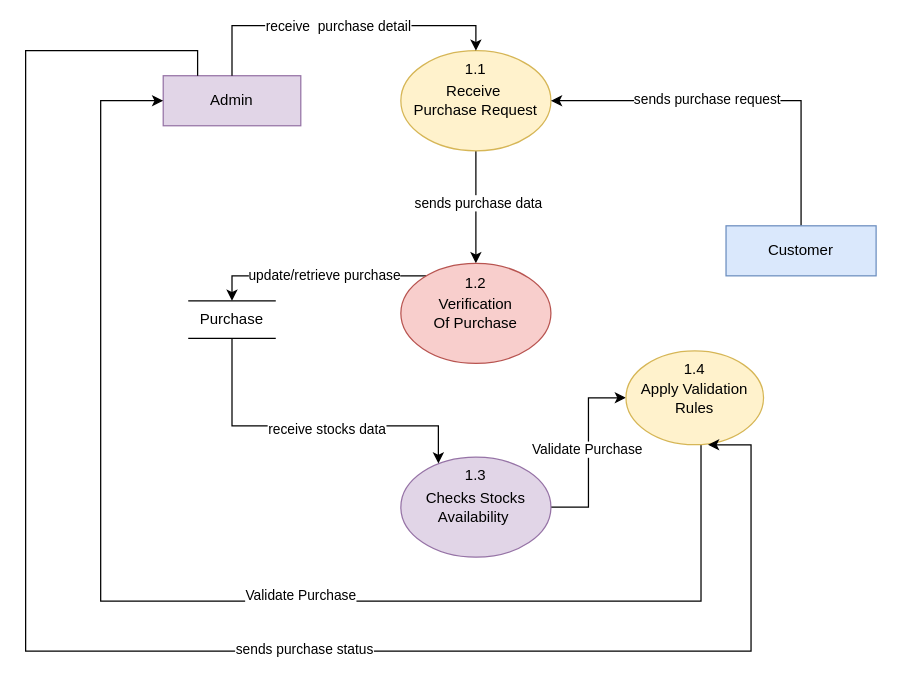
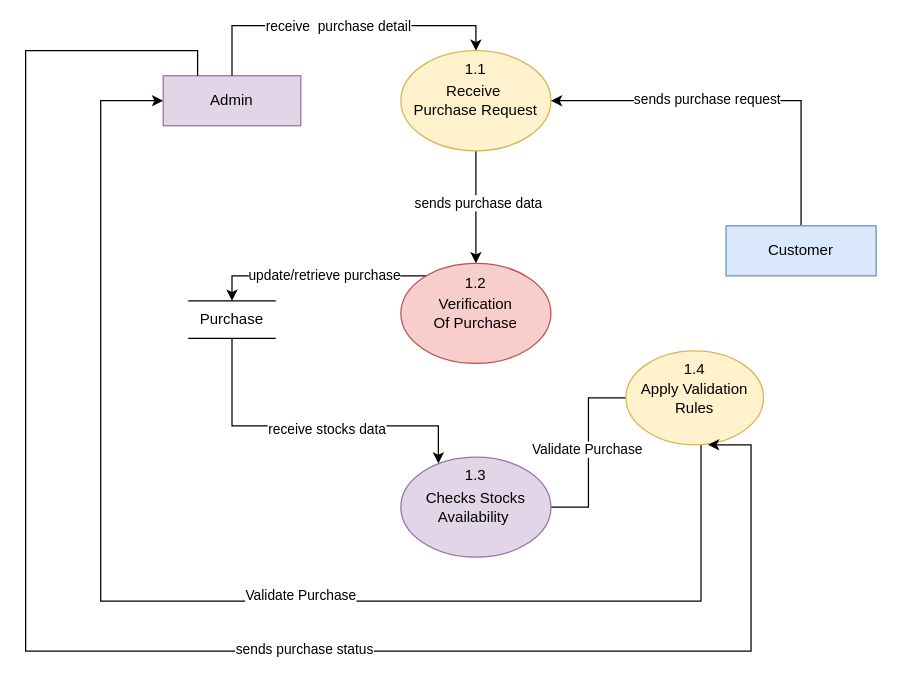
  <mxCell id="0" />
  <mxCell id="1" parent="0" />
  <mxCell id="2" style="edgeStyle=orthogonalEdgeStyle;rounded=0;orthogonalLoop=1;jettySize=auto;html=1;entryX=0.5;entryY=0;entryDx=0;entryDy=0;" edge="1" parent="1" source="4" target="10"><mxGeometry relative="1" as="geometry" /></mxCell>
  <mxCell id="3" value="sends purchase data" style="edgeLabel;html=1;align=center;verticalAlign=middle;resizable=0;points=[];" vertex="1" connectable="0" parent="2"><mxGeometry x="-0.081" y="1" relative="1" as="geometry"><mxPoint as="offset" /></mxGeometry></mxCell>
  <mxCell id="4" value="Receive&amp;nbsp;&lt;div&gt;Purchase Request&lt;/div&gt;" style="ellipse;whiteSpace=wrap;html=1;fillColor=#fff2cc;strokeColor=#d6b656;" vertex="1" parent="1"><mxGeometry x="320" y="40" width="120" height="80" as="geometry" /></mxCell>
  <mxCell id="5" value="Admin" style="rounded=0;whiteSpace=wrap;html=1;fillColor=#e1d5e7;strokeColor=#9673a6;" vertex="1" parent="1"><mxGeometry x="130" y="60" width="110" height="40" as="geometry" /></mxCell>
  <mxCell id="6" style="edgeStyle=orthogonalEdgeStyle;rounded=0;orthogonalLoop=1;jettySize=auto;html=1;entryX=0.5;entryY=0;entryDx=0;entryDy=0;" edge="1" parent="1" source="5" target="4"><mxGeometry relative="1" as="geometry"><Array as="points"><mxPoint x="185" y="20" /><mxPoint x="380" y="20" /></Array></mxGeometry></mxCell>
  <mxCell id="7" value="receive&amp;nbsp; purchase detail" style="edgeLabel;html=1;align=center;verticalAlign=middle;resizable=0;points=[];" vertex="1" connectable="0" parent="6"><mxGeometry x="-0.027" relative="1" as="geometry"><mxPoint as="offset" /></mxGeometry></mxCell>
  <mxCell id="8" style="edgeStyle=orthogonalEdgeStyle;rounded=0;orthogonalLoop=1;jettySize=auto;html=1;entryX=0.5;entryY=0;entryDx=0;entryDy=0;" edge="1" parent="1" source="10" target="13"><mxGeometry relative="1" as="geometry"><Array as="points"><mxPoint x="185" y="220" /></Array></mxGeometry></mxCell>
  <mxCell id="9" value="update/retrieve purchase" style="edgeLabel;html=1;align=center;verticalAlign=middle;resizable=0;points=[];" vertex="1" connectable="0" parent="8"><mxGeometry x="-0.059" y="-1" relative="1" as="geometry"><mxPoint as="offset" /></mxGeometry></mxCell>
  <mxCell id="10" value="Verification&lt;div&gt;Of Purchase&lt;/div&gt;" style="ellipse;whiteSpace=wrap;html=1;fillColor=#f8cecc;strokeColor=#b85450;" vertex="1" parent="1"><mxGeometry x="320" y="210" width="120" height="80" as="geometry" /></mxCell>
  <mxCell id="11" value="" style="endArrow=none;html=1;rounded=0;" edge="1" parent="1"><mxGeometry width="50" height="50" relative="1" as="geometry"><mxPoint x="150" y="240" as="sourcePoint" /><mxPoint x="220" y="240" as="targetPoint" /></mxGeometry></mxCell>
  <mxCell id="12" value="" style="endArrow=none;html=1;rounded=0;" edge="1" parent="1"><mxGeometry width="50" height="50" relative="1" as="geometry"><mxPoint x="150" y="270" as="sourcePoint" /><mxPoint x="220" y="270" as="targetPoint" /></mxGeometry></mxCell>
  <mxCell id="13" value="Purchase" style="text;html=1;align=center;verticalAlign=middle;whiteSpace=wrap;rounded=0;" vertex="1" parent="1"><mxGeometry x="155" y="240" width="60" height="30" as="geometry" /></mxCell>
- <mxCell id="14" style="edgeStyle=orthogonalEdgeStyle;rounded=0;orthogonalLoop=1;jettySize=auto;html=1;entryX=0;entryY=0.5;entryDx=0;entryDy=0;" edge="1" parent="1" source="16" target="21"><mxGeometry relative="1" as="geometry" /></mxCell>
+ <mxCell id="14" style="edgeStyle=orthogonalEdgeStyle;rounded=0;orthogonalLoop=1;jettySize=auto;html=1;entryX=0;entryY=0.5;entryDx=0;entryDy=0;endArrow=none;" edge="1" parent="1" source="16" target="21"><mxGeometry relative="1" as="geometry" /></mxCell>
  <mxCell id="15" value="Validate Purchase" style="edgeLabel;html=1;align=center;verticalAlign=middle;resizable=0;points=[];" vertex="1" connectable="0" parent="14"><mxGeometry x="0.049" y="2" relative="1" as="geometry"><mxPoint as="offset" /></mxGeometry></mxCell>
  <mxCell id="16" value="Checks Stocks Availability&amp;nbsp;" style="ellipse;whiteSpace=wrap;html=1;fillColor=#e1d5e7;strokeColor=#9673a6;" vertex="1" parent="1"><mxGeometry x="320" y="365" width="120" height="80" as="geometry" /></mxCell>
  <mxCell id="17" style="edgeStyle=orthogonalEdgeStyle;rounded=0;orthogonalLoop=1;jettySize=auto;html=1;entryX=0.25;entryY=0.063;entryDx=0;entryDy=0;entryPerimeter=0;" edge="1" parent="1" source="13" target="16"><mxGeometry relative="1" as="geometry"><Array as="points"><mxPoint x="185" y="340" /><mxPoint x="350" y="340" /></Array></mxGeometry></mxCell>
  <mxCell id="18" value="receive stocks data" style="edgeLabel;html=1;align=center;verticalAlign=middle;resizable=0;points=[];" vertex="1" connectable="0" parent="17"><mxGeometry x="-0.046" y="-2" relative="1" as="geometry"><mxPoint x="19" as="offset" /></mxGeometry></mxCell>
  <mxCell id="19" style="edgeStyle=orthogonalEdgeStyle;rounded=0;orthogonalLoop=1;jettySize=auto;html=1;entryX=0;entryY=0.5;entryDx=0;entryDy=0;" edge="1" parent="1" source="21" target="5"><mxGeometry relative="1" as="geometry"><mxPoint x="594.94" y="402.471" as="sourcePoint" /><mxPoint x="-38" y="200" as="targetPoint" /><Array as="points"><mxPoint x="560" y="480" /><mxPoint x="80" y="480" /><mxPoint x="80" y="80" /></Array></mxGeometry></mxCell>
  <mxCell id="20" value="Validate Purchase" style="edgeLabel;html=1;align=center;verticalAlign=middle;resizable=0;points=[];" vertex="1" connectable="0" parent="19"><mxGeometry x="-0.154" y="-5" relative="1" as="geometry"><mxPoint as="offset" /></mxGeometry></mxCell>
  <mxCell id="21" value="Apply Validation Rules" style="ellipse;whiteSpace=wrap;html=1;fillColor=#fff2cc;strokeColor=#d6b656;" vertex="1" parent="1"><mxGeometry x="500" y="280" width="110" height="75" as="geometry" /></mxCell>
  <mxCell id="22" style="edgeStyle=orthogonalEdgeStyle;rounded=0;orthogonalLoop=1;jettySize=auto;html=1;" edge="1" parent="1" source="24" target="4"><mxGeometry relative="1" as="geometry"><Array as="points"><mxPoint x="640" y="80" /></Array></mxGeometry></mxCell>
  <mxCell id="23" value="sends purchase request" style="edgeLabel;html=1;align=center;verticalAlign=middle;resizable=0;points=[];" vertex="1" connectable="0" parent="22"><mxGeometry x="0.173" y="-2" relative="1" as="geometry"><mxPoint as="offset" /></mxGeometry></mxCell>
  <mxCell id="24" value="Customer" style="rounded=0;whiteSpace=wrap;html=1;fillColor=#dae8fc;strokeColor=#6c8ebf;" vertex="1" parent="1"><mxGeometry x="580" y="180" width="120" height="40" as="geometry" /></mxCell>
  <mxCell id="25" style="edgeStyle=orthogonalEdgeStyle;rounded=0;orthogonalLoop=1;jettySize=auto;html=1;exitX=0.25;exitY=0;exitDx=0;exitDy=0;entryX=0.596;entryY=1.001;entryDx=0;entryDy=0;entryPerimeter=0;" edge="1" parent="1" source="5" target="21"><mxGeometry relative="1" as="geometry"><Array as="points"><mxPoint x="158" y="40" /><mxPoint x="20" y="40" /><mxPoint x="20" y="520" /><mxPoint x="600" y="520" /><mxPoint x="600" y="355" /></Array></mxGeometry></mxCell>
  <mxCell id="26" value="sends purchase status" style="edgeLabel;html=1;align=center;verticalAlign=middle;resizable=0;points=[];" vertex="1" connectable="0" parent="25"><mxGeometry x="0.214" y="2" relative="1" as="geometry"><mxPoint as="offset" /></mxGeometry></mxCell>
  <mxCell id="27" value="1.1" style="text;html=1;align=center;verticalAlign=middle;whiteSpace=wrap;rounded=0;" vertex="1" parent="1"><mxGeometry x="350" y="40" width="60" height="30" as="geometry" /></mxCell>
  <mxCell id="28" value="1.2" style="text;html=1;align=center;verticalAlign=middle;whiteSpace=wrap;rounded=0;" vertex="1" parent="1"><mxGeometry x="350" y="211" width="60" height="30" as="geometry" /></mxCell>
  <mxCell id="29" value="1.3" style="text;html=1;align=center;verticalAlign=middle;whiteSpace=wrap;rounded=0;" vertex="1" parent="1"><mxGeometry x="350" y="365" width="60" height="30" as="geometry" /></mxCell>
  <mxCell id="30" value="1.4" style="text;html=1;align=center;verticalAlign=middle;whiteSpace=wrap;rounded=0;" vertex="1" parent="1"><mxGeometry x="525" y="280" width="60" height="30" as="geometry" /></mxCell>
